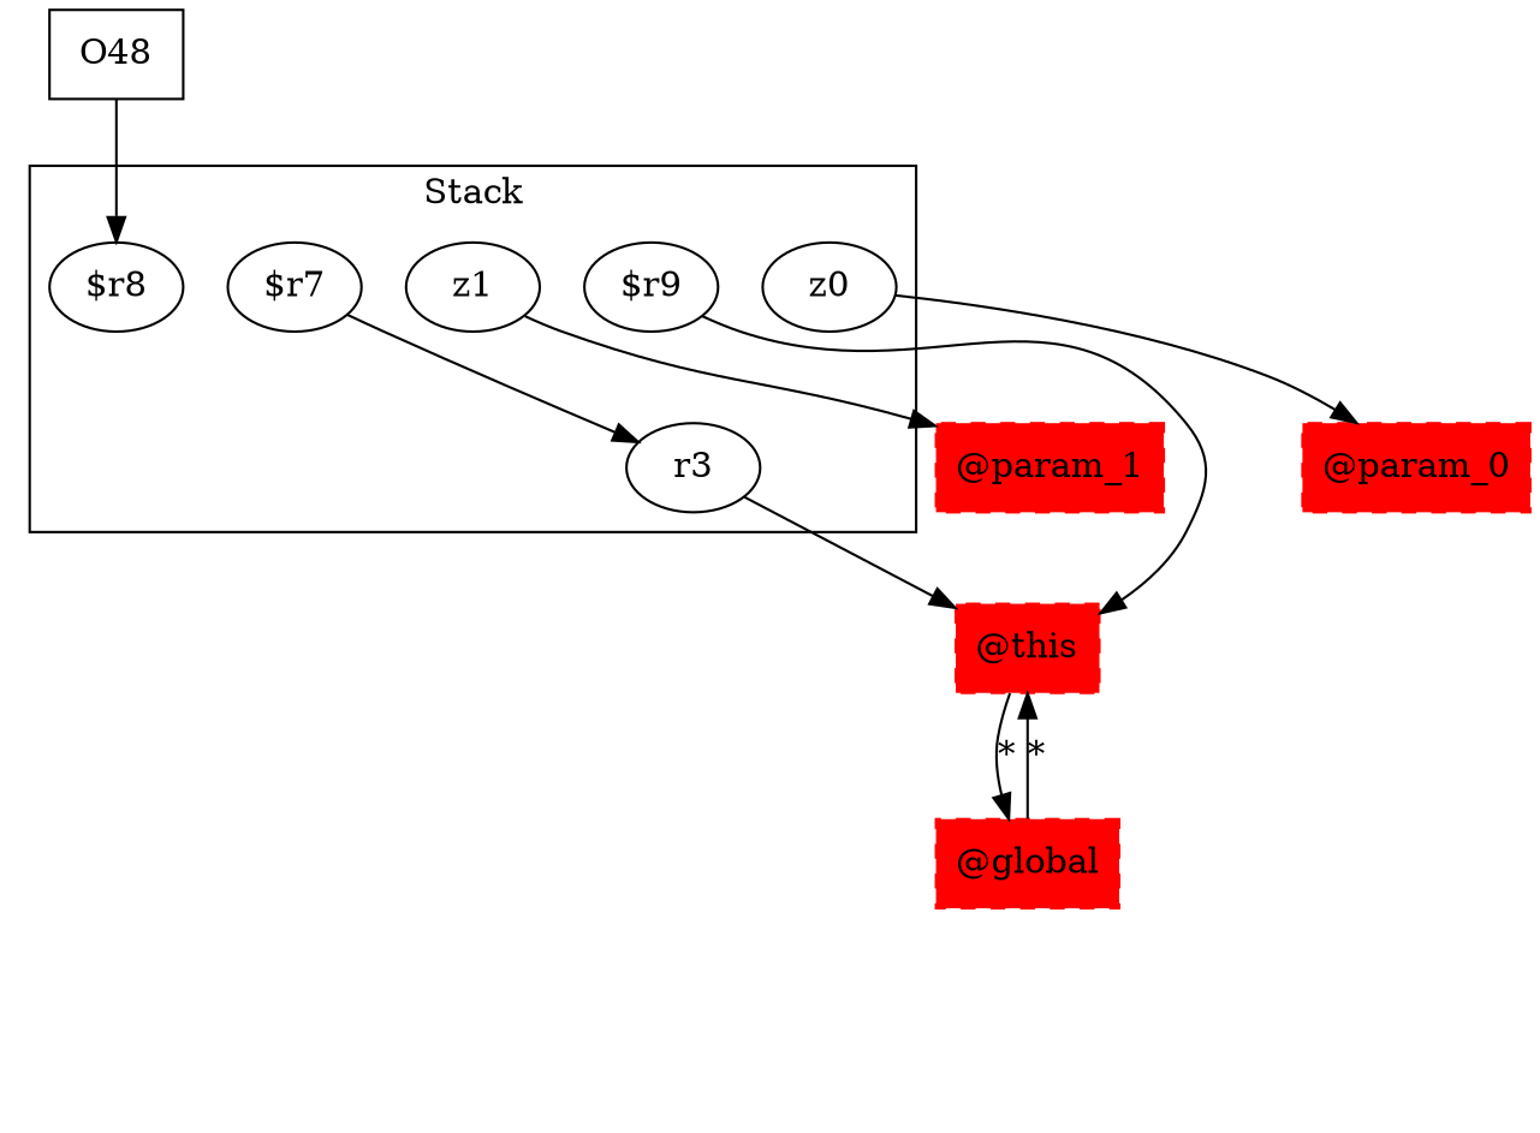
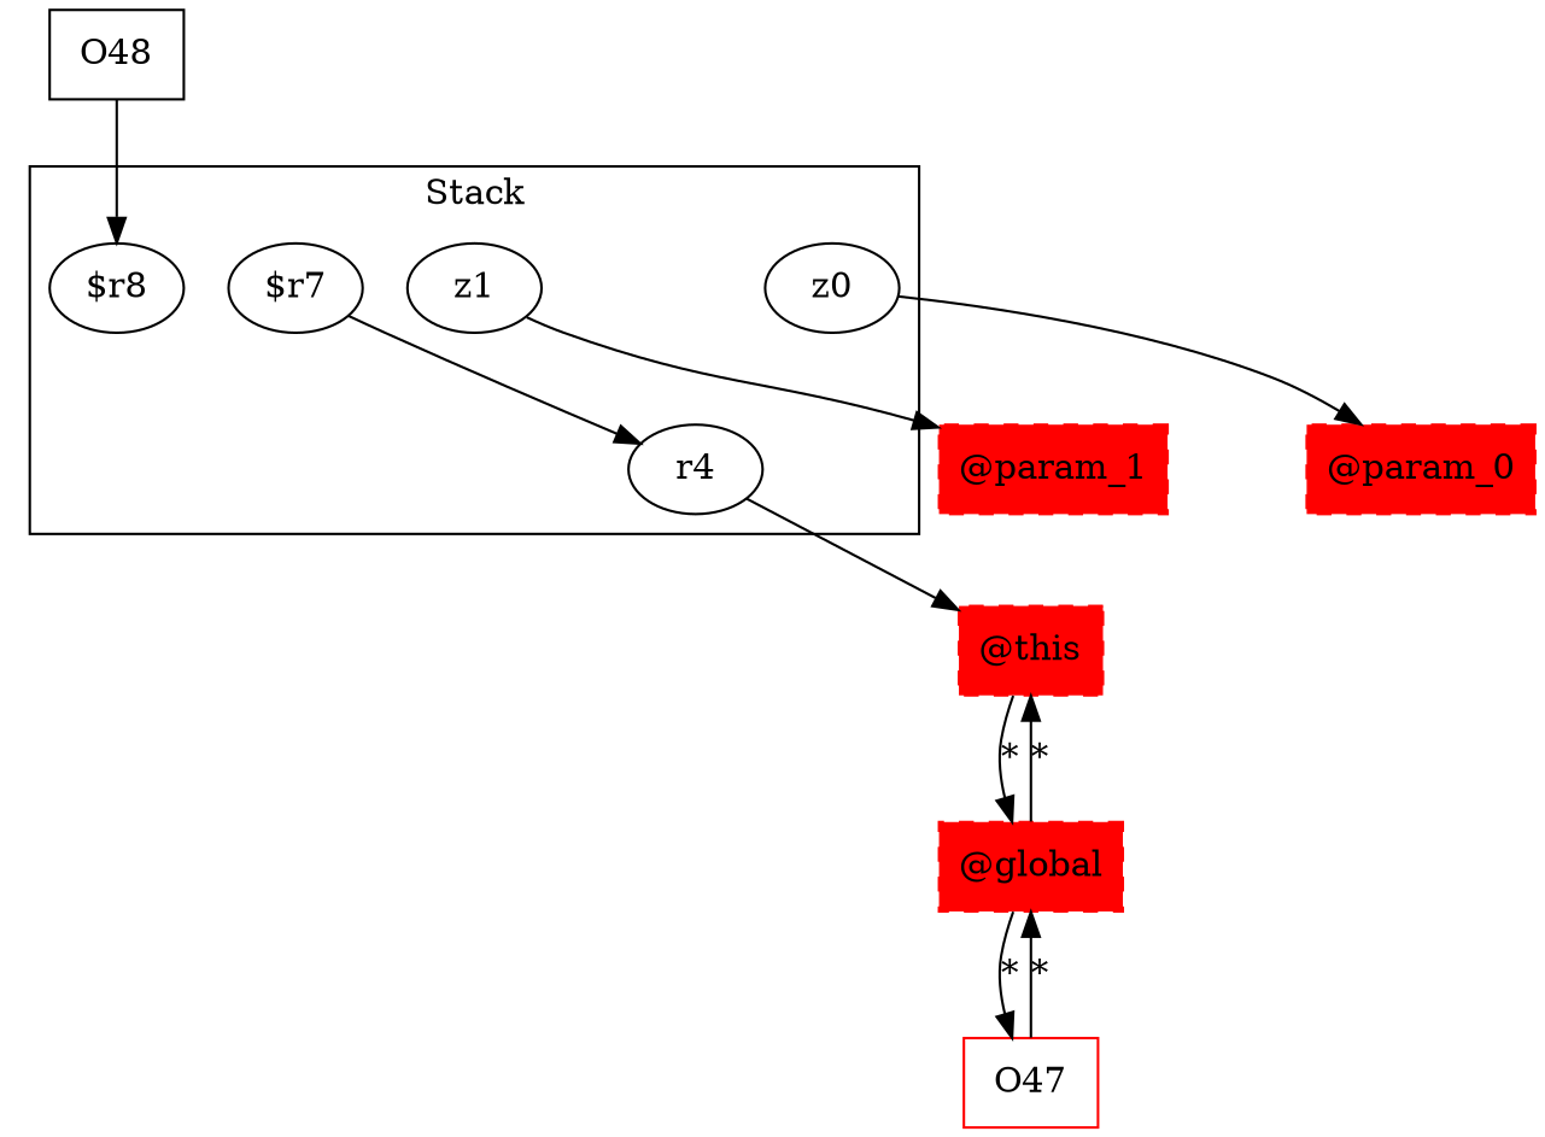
  digraph {
    rankDir=LR
    z1
-   "$r9"
    "$r7"
    z0
    "$r8"
-   r4 [label=r3]
+   r4
    "@param_1" [color=red shape=box style="filled,dashed"]
    "@this" [color=red shape=box style="filled,dashed"]
    "@param_0" [color=red shape=box style="filled,dashed"]
    "@global" [color=red shape=box style="filled,dashed"]
+   O47 [color=red shape=box]
    O48 [shape=box]
    subgraph cluster_1 {
      label=Stack
      z1
-     "$r9"
      "$r7"
      z0
      "$r8"
      r4
    }
    z1 -> "@param_1"
-   "$r9" -> "@this"
    "$r7" -> r4
    z0 -> "@param_0"
    r4 -> "@this"
    "@this" -> "@global" [label="*" weight=0.2]
    "@global" -> "@this" [label="*" weight=0.2]
+   "@global" -> O47 [label="*" weight=0.2]
+   O47 -> "@global" [label="*" weight=0.2]
    O48 -> "$r8"
  }
